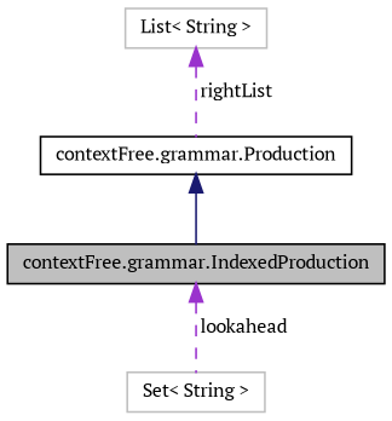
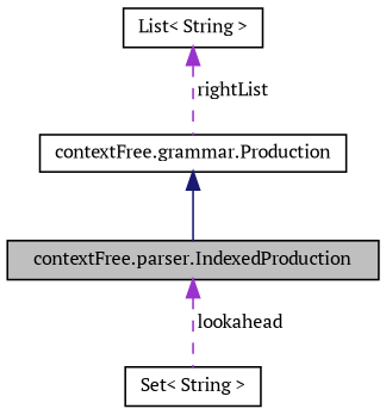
  digraph {
    fontname="PT Serif"
    node [color=black fillcolor=white fontname="PT Serif" fontsize=10 shape=record style=filled]
    edge [color=darkorchid3 dir=back fontname="PT Serif" fontsize=10 labelfontname=Helvetica labelfontsize=10 style=dashed]
-   n1 [fillcolor=grey75 fontcolor=black height=0.2 label="contextFree.grammar.IndexedProduction" width=0.4]
-   n2 [color=grey75 height=0.2 label="Set\< String \>" width=0.4]
+   n1 [fillcolor=grey75 fontcolor=black height=0.2 label="contextFree.parser.IndexedProduction" width=0.4]
+   n2 [height=0.2 label="Set\< String \>" width=0.4]
    n3 [height=0.2 label="contextFree.grammar.Production" width=0.4]
-   n4 [color=grey75 height=0.2 label="List\< String \>" width=0.4]
+   n4 [height=0.2 label="List\< String \>" width=0.4]
    n1 -> n2 [label=" lookahead"]
    n3 -> n1 [color=midnightblue style=solid]
    n4 -> n3 [label=" rightList"]
  }
